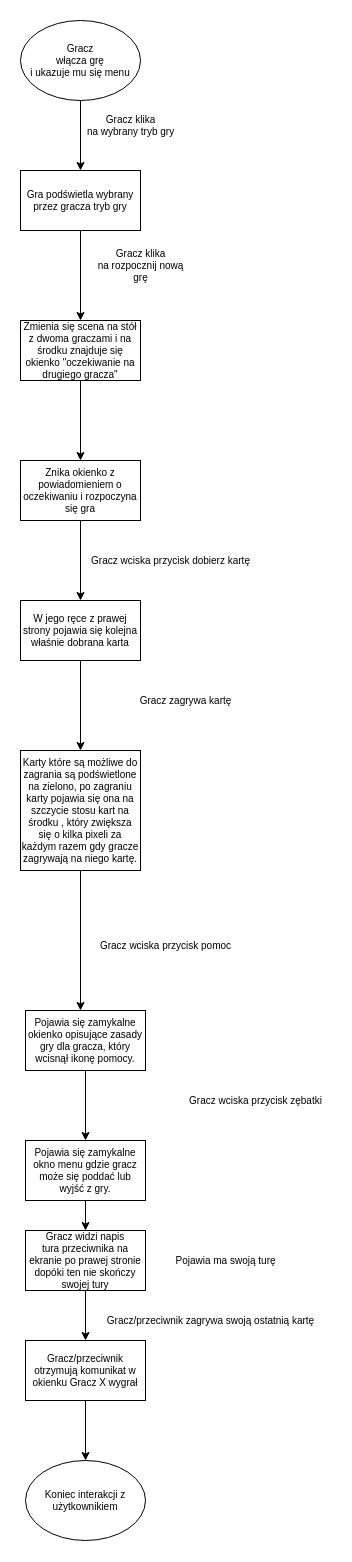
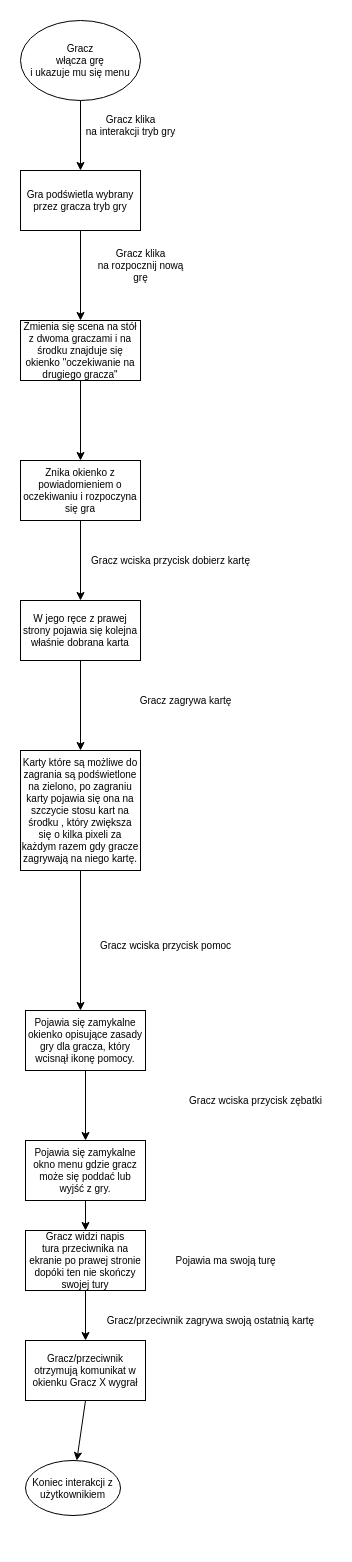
  <mxCell id="0" />
  <mxCell id="1" parent="0" />
  <mxCell id="2" value="Gracz&lt;br&gt;włącza grę&lt;br&gt;i ukazuje mu się menu&lt;br&gt;" style="ellipse;whiteSpace=wrap;html=1;fontSize=10;" vertex="1" parent="1"><mxGeometry x="20" y="20" width="120" height="80" as="geometry" /></mxCell>
  <mxCell id="3" value="" style="endArrow=classic;html=1;rounded=0;fontSize=10;exitX=0.5;exitY=1;exitDx=0;exitDy=0;" edge="1" parent="1" source="2" target="4"><mxGeometry width="50" height="50" relative="1" as="geometry"><mxPoint x="-80" y="400" as="sourcePoint" /><mxPoint x="80" y="240" as="targetPoint" /></mxGeometry></mxCell>
  <mxCell id="4" value="Gra podświetla wybrany&lt;br&gt;przez gracza tryb gry" style="rounded=0;whiteSpace=wrap;html=1;fontSize=10;" vertex="1" parent="1"><mxGeometry x="20" y="170" width="120" height="60" as="geometry" /></mxCell>
- <mxCell id="5" value="Gracz klika&lt;br&gt;na wybrany tryb gry" style="text;html=1;align=center;verticalAlign=middle;resizable=0;points=[];autosize=1;strokeColor=none;fillColor=none;fontSize=10;" vertex="1" parent="1"><mxGeometry x="80" y="110" width="100" height="30" as="geometry" /></mxCell>
+ <mxCell id="5" value="Gracz klika&lt;br&gt;na interakcji tryb gry" style="text;html=1;align=center;verticalAlign=middle;resizable=0;points=[];autosize=1;strokeColor=none;fillColor=none;fontSize=10;" vertex="1" parent="1"><mxGeometry x="80" y="110" width="100" height="30" as="geometry" /></mxCell>
  <mxCell id="6" value="Zmienia się scena na stół&lt;br&gt;z dwoma graczami i na środku znajduje się okienko &quot;oczekiwanie na drugiego gracza&quot;" style="rounded=0;whiteSpace=wrap;html=1;fontSize=10;" vertex="1" parent="1"><mxGeometry x="20" y="320" width="120" height="60" as="geometry" /></mxCell>
  <mxCell id="7" value="" style="endArrow=classic;html=1;rounded=0;fontSize=10;exitX=0.5;exitY=1;exitDx=0;exitDy=0;entryX=0.5;entryY=0;entryDx=0;entryDy=0;" edge="1" parent="1" source="4" target="6"><mxGeometry width="50" height="50" relative="1" as="geometry"><mxPoint x="-80" y="380" as="sourcePoint" /><mxPoint x="-30" y="330" as="targetPoint" /></mxGeometry></mxCell>
  <mxCell id="8" value="Gracz klika&lt;br&gt;na rozpocznij nową&lt;br&gt;grę" style="text;html=1;align=center;verticalAlign=middle;resizable=0;points=[];autosize=1;strokeColor=none;fillColor=none;fontSize=10;" vertex="1" parent="1"><mxGeometry x="90" y="245" width="100" height="40" as="geometry" /></mxCell>
  <mxCell id="9" value="Znika okienko z powiadomieniem o oczekiwaniu i rozpoczyna się gra" style="rounded=0;whiteSpace=wrap;html=1;fontSize=10;" vertex="1" parent="1"><mxGeometry x="20" y="460" width="120" height="60" as="geometry" /></mxCell>
  <mxCell id="10" value="" style="endArrow=classic;html=1;rounded=0;fontSize=10;exitX=0.5;exitY=1;exitDx=0;exitDy=0;entryX=0.5;entryY=0;entryDx=0;entryDy=0;" edge="1" parent="1" source="6" target="9"><mxGeometry width="50" height="50" relative="1" as="geometry"><mxPoint x="-80" y="350" as="sourcePoint" /><mxPoint x="-30" y="300" as="targetPoint" /></mxGeometry></mxCell>
  <mxCell id="11" value="W jego ręce z prawej&lt;br&gt;strony pojawia się kolejna&lt;br&gt;właśnie dobrana karta" style="rounded=0;whiteSpace=wrap;html=1;fontSize=10;" vertex="1" parent="1"><mxGeometry x="20" y="600" width="120" height="60" as="geometry" /></mxCell>
  <mxCell id="12" value="" style="endArrow=classic;html=1;rounded=0;fontSize=10;exitX=0.5;exitY=1;exitDx=0;exitDy=0;entryX=0.5;entryY=0;entryDx=0;entryDy=0;" edge="1" parent="1" source="9" target="11"><mxGeometry width="50" height="50" relative="1" as="geometry"><mxPoint x="-80" y="570" as="sourcePoint" /><mxPoint x="-30" y="520" as="targetPoint" /></mxGeometry></mxCell>
  <mxCell id="13" value="Gracz wciska przycisk dobierz kartę" style="text;html=1;align=center;verticalAlign=middle;resizable=0;points=[];autosize=1;strokeColor=none;fillColor=none;fontSize=10;strokeWidth=4;" vertex="1" parent="1"><mxGeometry x="85" y="550" width="170" height="20" as="geometry" /></mxCell>
  <mxCell id="14" value="" style="endArrow=classic;html=1;rounded=0;fontSize=10;exitX=0.5;exitY=1;exitDx=0;exitDy=0;entryX=0.5;entryY=0;entryDx=0;entryDy=0;" edge="1" parent="1" source="11"><mxGeometry width="50" height="50" relative="1" as="geometry"><mxPoint x="80" y="670" as="sourcePoint" /><mxPoint x="80" y="750" as="targetPoint" /></mxGeometry></mxCell>
  <mxCell id="15" value="Karty które są możliwe do zagrania są podświetlone na zielono, po zagraniu karty pojawia się ona na szczycie stosu kart na środku , który zwiększa się o kilka pixeli za każdym razem gdy gracze zagrywają na niego kartę." style="rounded=0;whiteSpace=wrap;html=1;fontSize=10;" vertex="1" parent="1"><mxGeometry x="20" y="750" width="120" height="120" as="geometry" /></mxCell>
  <mxCell id="16" value="Gracz zagrywa kartę" style="text;html=1;align=center;verticalAlign=middle;resizable=0;points=[];autosize=1;strokeColor=none;fillColor=none;fontSize=10;strokeWidth=4;" vertex="1" parent="1"><mxGeometry x="130" y="690" width="110" height="20" as="geometry" /></mxCell>
  <mxCell id="17" value="" style="endArrow=classic;html=1;rounded=0;fontSize=10;exitX=0.5;exitY=1;exitDx=0;exitDy=0;" edge="1" parent="1" source="15"><mxGeometry width="50" height="50" relative="1" as="geometry"><mxPoint x="-80" y="670" as="sourcePoint" /><mxPoint x="80" y="1010" as="targetPoint" /></mxGeometry></mxCell>
  <mxCell id="18" value="Pojawia się zamykalne okienko opisujące zasady gry dla gracza, który wcisnął ikonę pomocy." style="rounded=0;whiteSpace=wrap;html=1;fontSize=10;strokeWidth=1;" vertex="1" parent="1"><mxGeometry x="25" y="1010" width="120" height="60" as="geometry" /></mxCell>
  <mxCell id="19" value="Gracz wciska przycisk pomoc&lt;br&gt;" style="text;html=1;align=center;verticalAlign=middle;resizable=0;points=[];autosize=1;strokeColor=none;fillColor=none;fontSize=10;" vertex="1" parent="1"><mxGeometry x="90" y="935" width="150" height="20" as="geometry" /></mxCell>
  <mxCell id="20" value="" style="endArrow=classic;html=1;rounded=0;fontSize=10;exitX=0.5;exitY=1;exitDx=0;exitDy=0;" edge="1" parent="1" source="18"><mxGeometry width="50" height="50" relative="1" as="geometry"><mxPoint x="90" y="1200" as="sourcePoint" /><mxPoint x="85" y="1140" as="targetPoint" /></mxGeometry></mxCell>
  <mxCell id="21" value="Gracz wciska przycisk zębatki" style="text;html=1;align=center;verticalAlign=middle;resizable=0;points=[];autosize=1;strokeColor=none;fillColor=none;fontSize=10;" vertex="1" parent="1"><mxGeometry x="180" y="1090" width="150" height="20" as="geometry" /></mxCell>
  <mxCell id="22" value="Pojawia się zamykalne okno menu gdzie gracz może się poddać lub wyjść z gry." style="rounded=0;whiteSpace=wrap;html=1;fontSize=10;strokeWidth=1;" vertex="1" parent="1"><mxGeometry x="25" y="1140" width="120" height="60" as="geometry" /></mxCell>
  <mxCell id="23" value="Pojawia ma swoją turę" style="text;html=1;align=center;verticalAlign=middle;resizable=0;points=[];autosize=1;strokeColor=none;fillColor=none;fontSize=10;" vertex="1" parent="1"><mxGeometry x="160" y="1250" width="130" height="20" as="geometry" /></mxCell>
  <mxCell id="24" value="Gracz widzi napis&lt;br&gt;tura przeciwnika na ekranie po prawej stronie&lt;br&gt;dopóki ten nie skończy swojej tury" style="rounded=0;whiteSpace=wrap;html=1;fontSize=10;strokeWidth=1;" vertex="1" parent="1"><mxGeometry x="25" y="1230" width="120" height="60" as="geometry" /></mxCell>
  <mxCell id="25" value="" style="endArrow=classic;html=1;rounded=0;fontSize=10;exitX=0.5;exitY=1;exitDx=0;exitDy=0;entryX=0.5;entryY=0;entryDx=0;entryDy=0;" edge="1" parent="1" source="22" target="24"><mxGeometry width="50" height="50" relative="1" as="geometry"><mxPoint x="-80" y="1050" as="sourcePoint" /><mxPoint x="-30" y="1000" as="targetPoint" /></mxGeometry></mxCell>
  <mxCell id="26" value="" style="endArrow=classic;html=1;rounded=0;fontSize=10;exitX=0.5;exitY=1;exitDx=0;exitDy=0;" edge="1" parent="1" source="24"><mxGeometry width="50" height="50" relative="1" as="geometry"><mxPoint x="-80" y="1260" as="sourcePoint" /><mxPoint x="85" y="1340" as="targetPoint" /></mxGeometry></mxCell>
  <mxCell id="27" value="Gracz/przeciwnik otrzymują komunikat w okienku Gracz X wygrał" style="rounded=0;whiteSpace=wrap;html=1;fontSize=10;strokeWidth=1;" vertex="1" parent="1"><mxGeometry x="25" y="1340" width="120" height="60" as="geometry" /></mxCell>
  <mxCell id="28" value="Gracz/przeciwnik zagrywa swoją ostatnią kartę" style="text;html=1;align=center;verticalAlign=middle;resizable=0;points=[];autosize=1;strokeColor=none;fillColor=none;fontSize=10;" vertex="1" parent="1"><mxGeometry x="100" y="1310" width="220" height="20" as="geometry" /></mxCell>
- <mxCell id="29" value="Koniec interakcji z użytkownikiem" style="ellipse;whiteSpace=wrap;html=1;fontSize=10;strokeWidth=1;" vertex="1" parent="1"><mxGeometry x="25" y="1460" width="120" height="80" as="geometry" /></mxCell>
+ <mxCell id="29" value="Koniec interakcji z użytkownikiem" style="ellipse;whiteSpace=wrap;html=1;fontSize=10;strokeWidth=1;" vertex="1" parent="1"><mxGeometry x="25" y="1460" width="95" height="55" as="geometry" /></mxCell>
  <mxCell id="30" value="" style="endArrow=classic;html=1;rounded=0;fontSize=10;exitX=0.5;exitY=1;exitDx=0;exitDy=0;" edge="1" parent="1" source="27" target="29"><mxGeometry width="50" height="50" relative="1" as="geometry"><mxPoint x="-80" y="1260" as="sourcePoint" /><mxPoint x="-30" y="1210" as="targetPoint" /></mxGeometry></mxCell>
